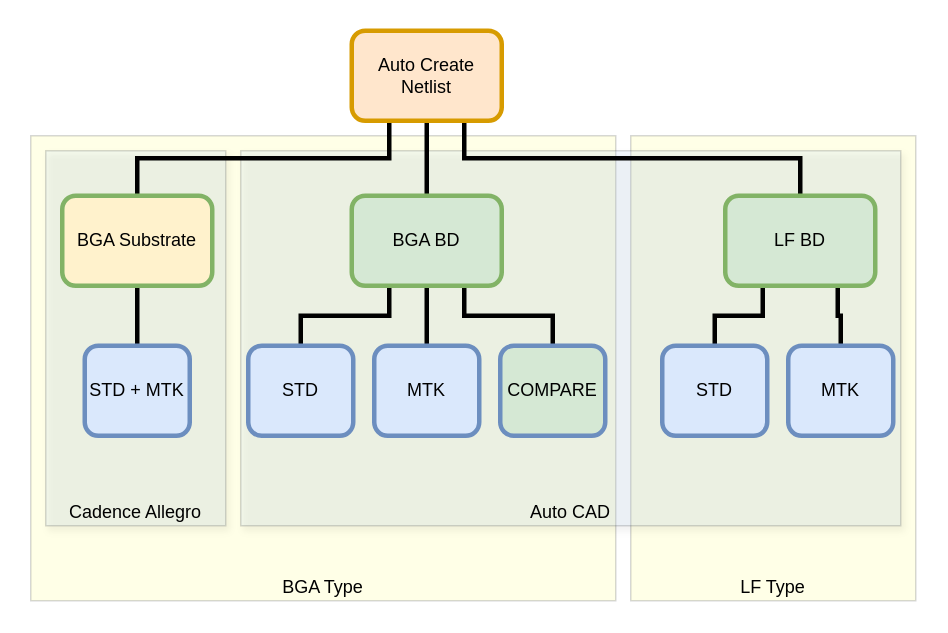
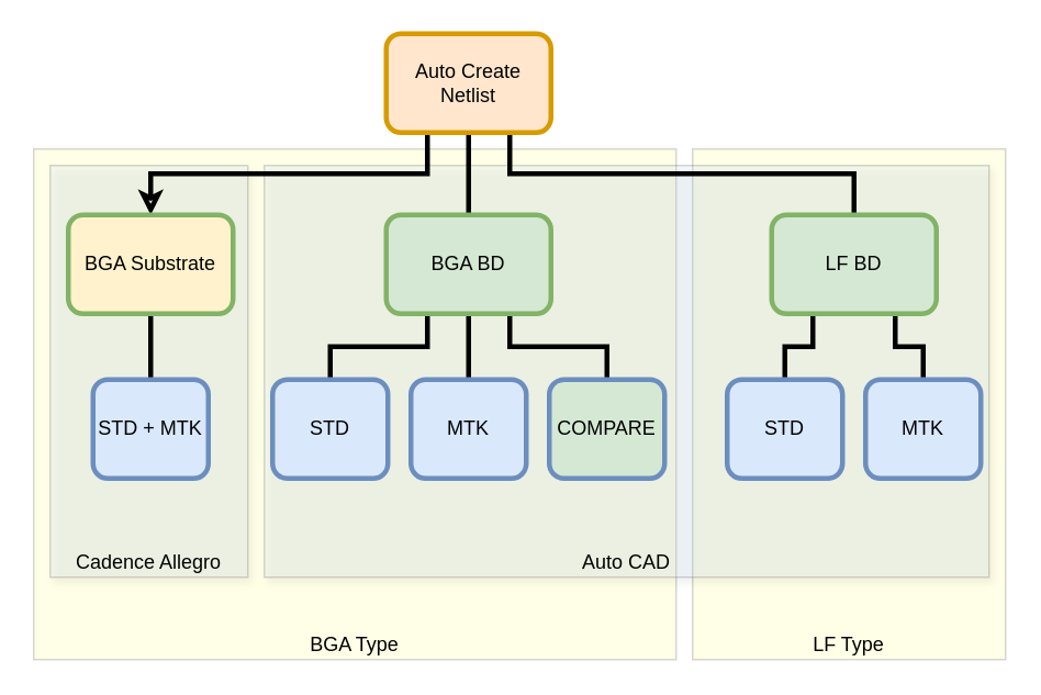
  <mxCell id="0" />
  <mxCell id="1" parent="0" />
  <mxCell id="2" value="" style="group" vertex="1" connectable="0" parent="1"><mxGeometry x="20" y="90" width="590" height="310" as="geometry" /></mxCell>
  <mxCell id="3" value="" style="group" vertex="1" connectable="0" parent="2"><mxGeometry width="590" height="310" as="geometry" /></mxCell>
  <mxCell id="4" value="BGA Type" style="whiteSpace=wrap;html=1;align=center;strokeWidth=1;fillColor=#ffff88;verticalAlign=bottom;strokeColor=#36393d;opacity=20;" vertex="1" parent="3"><mxGeometry width="390" height="310" as="geometry" /></mxCell>
  <mxCell id="5" value="LF Type" style="whiteSpace=wrap;html=1;align=center;strokeWidth=1;fillColor=#ffff88;verticalAlign=bottom;strokeColor=#36393d;opacity=20;" vertex="1" parent="3"><mxGeometry x="400" width="190" height="310" as="geometry" /></mxCell>
  <mxCell id="6" value="" style="group" vertex="1" connectable="0" parent="2"><mxGeometry x="10" y="10" width="570" height="250" as="geometry" /></mxCell>
  <mxCell id="7" value="Auto CAD" style="whiteSpace=wrap;html=1;align=center;strokeWidth=1;fillColor=#cce5ff;verticalAlign=bottom;strokeColor=#36393d;opacity=20;shadow=1;" vertex="1" parent="6"><mxGeometry x="130" width="440" height="250" as="geometry" /></mxCell>
  <mxCell id="8" value="Cadence Allegro" style="whiteSpace=wrap;html=1;align=center;strokeWidth=1;fillColor=#cce5ff;verticalAlign=bottom;strokeColor=#36393d;opacity=20;shadow=1;" vertex="1" parent="6"><mxGeometry width="120" height="250" as="geometry" /></mxCell>
  <mxCell id="9" style="edgeStyle=orthogonalEdgeStyle;rounded=0;orthogonalLoop=1;jettySize=auto;html=1;strokeWidth=3;endFill=0;endArrow=none;" edge="1" parent="1" source="12" target="18"><mxGeometry relative="1" as="geometry" /></mxCell>
  <mxCell id="10" style="edgeStyle=orthogonalEdgeStyle;rounded=0;orthogonalLoop=1;jettySize=auto;html=1;exitX=0.75;exitY=1;exitDx=0;exitDy=0;strokeWidth=3;endArrow=none;endFill=0;" edge="1" parent="1" source="12" target="21"><mxGeometry relative="1" as="geometry" /></mxCell>
- <mxCell id="11" style="edgeStyle=orthogonalEdgeStyle;rounded=0;orthogonalLoop=1;jettySize=auto;html=1;exitX=0.25;exitY=1;exitDx=0;exitDy=0;entryX=0.5;entryY=0;entryDx=0;entryDy=0;strokeWidth=3;endFill=0;endArrow=none;" edge="1" parent="1" source="12" target="14"><mxGeometry relative="1" as="geometry" /></mxCell>
+ <mxCell id="11" style="edgeStyle=orthogonalEdgeStyle;rounded=0;orthogonalLoop=1;jettySize=auto;html=1;exitX=0.25;exitY=1;exitDx=0;exitDy=0;entryX=0.5;entryY=0;entryDx=0;entryDy=0;strokeWidth=3;endFill=0;endArrow=classic;" edge="1" parent="1" source="12" target="14"><mxGeometry relative="1" as="geometry" /></mxCell>
  <mxCell id="12" value="Auto Create Netlist" style="rounded=1;whiteSpace=wrap;html=1;strokeWidth=3;fillColor=#ffe6cc;strokeColor=#d79b00;" vertex="1" parent="1"><mxGeometry x="234" y="20" width="100" height="60" as="geometry" /></mxCell>
  <mxCell id="13" style="edgeStyle=orthogonalEdgeStyle;rounded=0;orthogonalLoop=1;jettySize=auto;html=1;exitX=0.5;exitY=1;exitDx=0;exitDy=0;entryX=0.5;entryY=0;entryDx=0;entryDy=0;strokeWidth=3;endFill=0;endArrow=none;" edge="1" parent="1" source="14" target="22"><mxGeometry relative="1" as="geometry" /></mxCell>
  <mxCell id="14" value="BGA Substrate" style="rounded=1;whiteSpace=wrap;html=1;fillColor=#fff2cc;strokeColor=#82b366;strokeWidth=3;" vertex="1" parent="1"><mxGeometry x="41" y="130" width="100" height="60" as="geometry" /></mxCell>
  <mxCell id="15" style="edgeStyle=orthogonalEdgeStyle;rounded=0;orthogonalLoop=1;jettySize=auto;html=1;exitX=0.5;exitY=1;exitDx=0;exitDy=0;entryX=0.5;entryY=0;entryDx=0;entryDy=0;strokeWidth=3;endFill=0;endArrow=none;" edge="1" parent="1" source="18" target="24"><mxGeometry relative="1" as="geometry" /></mxCell>
  <mxCell id="16" style="edgeStyle=orthogonalEdgeStyle;rounded=0;orthogonalLoop=1;jettySize=auto;html=1;exitX=0.75;exitY=1;exitDx=0;exitDy=0;entryX=0.5;entryY=0;entryDx=0;entryDy=0;strokeWidth=3;endFill=0;endArrow=none;" edge="1" parent="1" source="18" target="25"><mxGeometry relative="1" as="geometry" /></mxCell>
  <mxCell id="17" style="edgeStyle=orthogonalEdgeStyle;rounded=0;orthogonalLoop=1;jettySize=auto;html=1;exitX=0.25;exitY=1;exitDx=0;exitDy=0;entryX=0.5;entryY=0;entryDx=0;entryDy=0;strokeWidth=3;endFill=0;endArrow=none;" edge="1" parent="1" source="18" target="23"><mxGeometry relative="1" as="geometry" /></mxCell>
  <mxCell id="18" value="&lt;span&gt;BGA BD&lt;/span&gt;" style="rounded=1;whiteSpace=wrap;html=1;fillColor=#d5e8d4;strokeColor=#82b366;strokeWidth=3;" vertex="1" parent="1"><mxGeometry x="234" y="130" width="100" height="60" as="geometry" /></mxCell>
  <mxCell id="19" style="edgeStyle=orthogonalEdgeStyle;rounded=0;orthogonalLoop=1;jettySize=auto;html=1;exitX=0.25;exitY=1;exitDx=0;exitDy=0;strokeWidth=3;endFill=0;endArrow=none;" edge="1" parent="1" source="21" target="26"><mxGeometry relative="1" as="geometry" /></mxCell>
  <mxCell id="20" style="edgeStyle=orthogonalEdgeStyle;rounded=0;orthogonalLoop=1;jettySize=auto;html=1;exitX=0.75;exitY=1;exitDx=0;exitDy=0;entryX=0.5;entryY=0;entryDx=0;entryDy=0;strokeWidth=3;endFill=0;endArrow=none;" edge="1" parent="1" source="21" target="27"><mxGeometry relative="1" as="geometry" /></mxCell>
- <mxCell id="21" value="LF BD" style="rounded=1;whiteSpace=wrap;html=1;fillColor=#d5e8d4;strokeColor=#82b366;strokeWidth=3;" vertex="1" parent="1"><mxGeometry x="483" y="130" width="100" height="60" as="geometry" /></mxCell>
+ <mxCell id="21" value="LF BD" style="rounded=1;whiteSpace=wrap;html=1;fillColor=#d5e8d4;strokeColor=#82b366;strokeWidth=3;" vertex="1" parent="1"><mxGeometry x="468" y="130" width="100" height="60" as="geometry" /></mxCell>
  <mxCell id="22" value="&lt;span&gt;STD + MTK&lt;/span&gt;" style="rounded=1;whiteSpace=wrap;html=1;fillColor=#dae8fc;strokeColor=#6c8ebf;strokeWidth=3;" vertex="1" parent="1"><mxGeometry x="56" y="230" width="70" height="60" as="geometry" /></mxCell>
  <mxCell id="23" value="STD" style="rounded=1;whiteSpace=wrap;html=1;strokeColor=#6c8ebf;fillColor=#dae8fc;strokeWidth=3;" vertex="1" parent="1"><mxGeometry x="165" y="230" width="70" height="60" as="geometry" /></mxCell>
  <mxCell id="24" value="&lt;span&gt;MTK&lt;/span&gt;" style="rounded=1;whiteSpace=wrap;html=1;strokeColor=#6c8ebf;fillColor=#dae8fc;strokeWidth=3;" vertex="1" parent="1"><mxGeometry x="249" y="230" width="70" height="60" as="geometry" /></mxCell>
  <mxCell id="25" value="COMPARE" style="rounded=1;whiteSpace=wrap;html=1;strokeColor=#6c8ebf;fillColor=#d5e8d4;strokeWidth=3;" vertex="1" parent="1"><mxGeometry x="333" y="230" width="70" height="60" as="geometry" /></mxCell>
  <mxCell id="26" value="STD" style="rounded=1;whiteSpace=wrap;html=1;strokeColor=#6c8ebf;fillColor=#dae8fc;strokeWidth=3;" vertex="1" parent="1"><mxGeometry x="441" y="230" width="70" height="60" as="geometry" /></mxCell>
  <mxCell id="27" value="&lt;span&gt;MTK&lt;/span&gt;" style="rounded=1;whiteSpace=wrap;html=1;strokeColor=#6c8ebf;fillColor=#dae8fc;strokeWidth=3;" vertex="1" parent="1"><mxGeometry x="525" y="230" width="70" height="60" as="geometry" /></mxCell>
